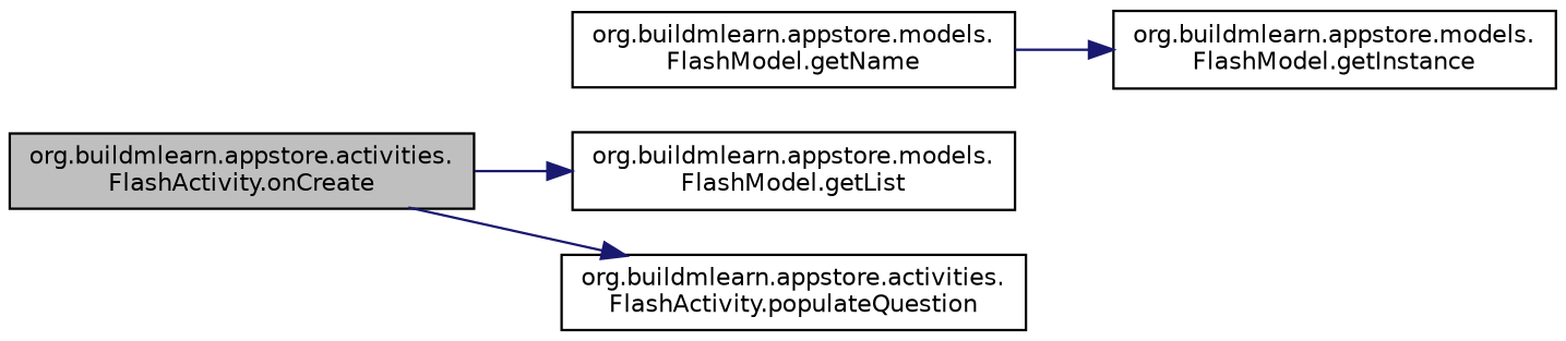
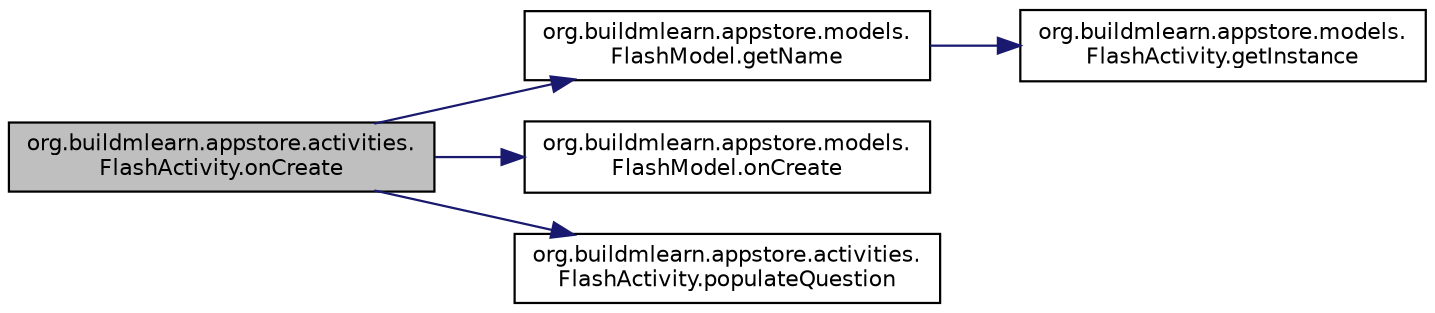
  digraph {
    rankdir=LR
    node [color=black fontname=Helvetica fontsize=10 shape=record]
    edge [color=midnightblue fontname=Helvetica fontsize=10 labelfontname=Helvetica labelfontsize=10 style=solid]
    n1 [fillcolor=grey75 fontcolor=black height=0.2 label="org.buildmlearn.appstore.activities.\lFlashActivity.onCreate" style=filled width=0.4]
    n2 [height=0.2 label="org.buildmlearn.appstore.models.\lFlashModel.getName" width=0.4]
-   n3 [height=0.2 label="org.buildmlearn.appstore.models.\lFlashModel.getList" width=0.4]
+   n3 [height=0.2 label="org.buildmlearn.appstore.models.\lFlashModel.onCreate" width=0.4]
    n4 [height=0.2 label="org.buildmlearn.appstore.activities.\lFlashActivity.populateQuestion" width=0.4]
-   n5 [height=0.2 label="org.buildmlearn.appstore.models.\lFlashModel.getInstance" width=0.4]
+   n5 [height=0.2 label="org.buildmlearn.appstore.models.\lFlashActivity.getInstance" width=0.4]
+   n1 -> n2
    n1 -> n3
    n1 -> n4
    n2 -> n5
  }
